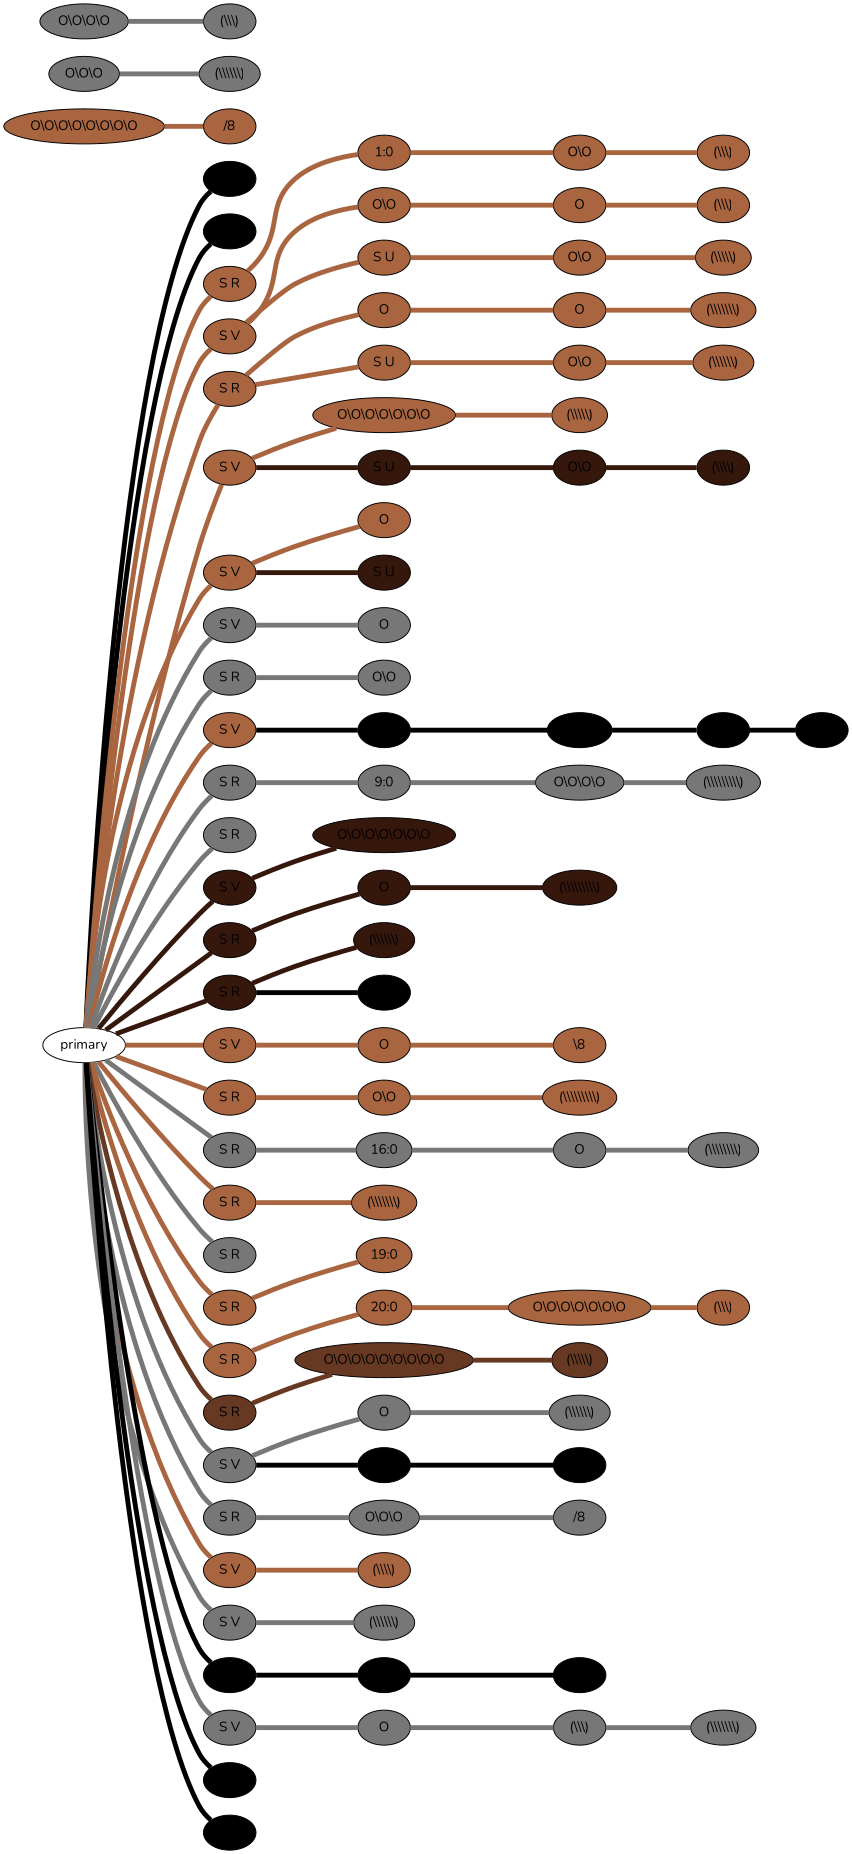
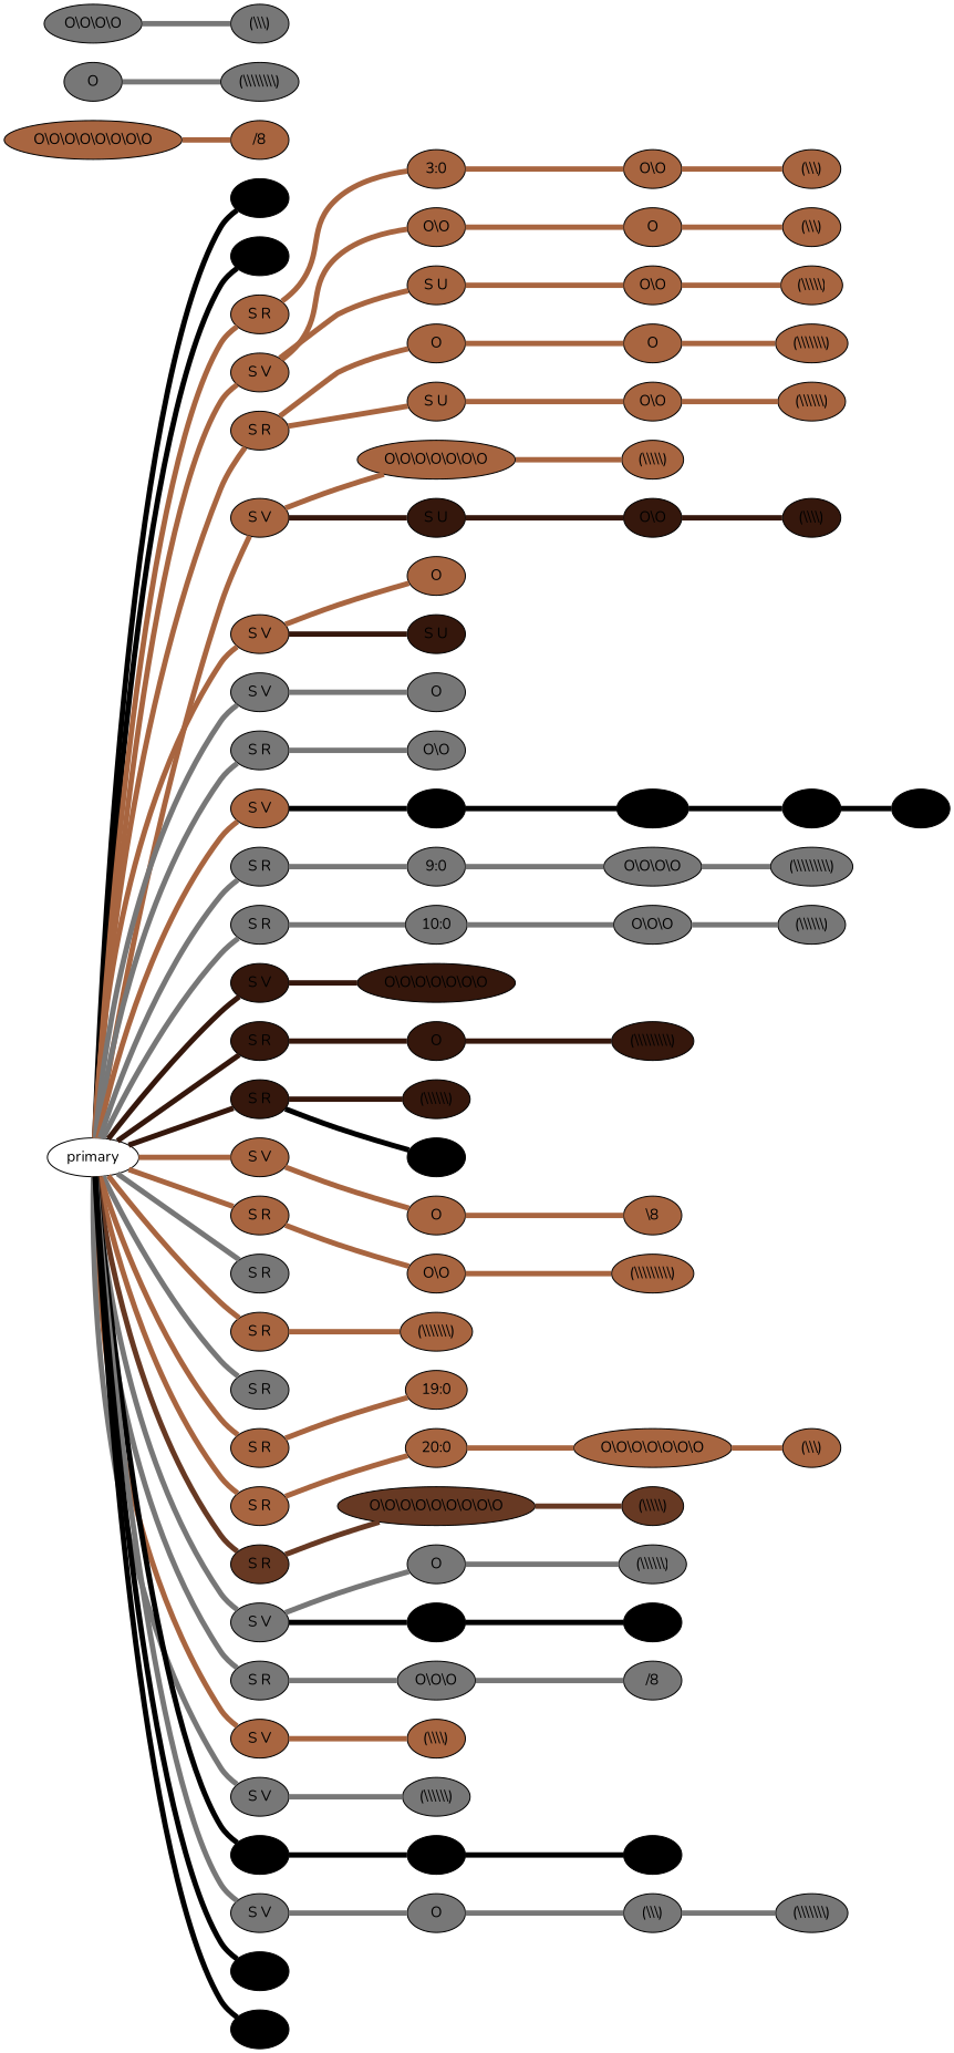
  graph {
    fontname=Nunito
    rankdir=LR
    node [fillcolor="#A86540" fontname=Nunito qtype=knot_node style=filled knot_spin=Z]
    edge [color="#A86540" fontname=Nunito penwidth=5 qtype=knot_link]
    n1 [fillcolor="#000000" label=" " pendant_colors="#000000" qtype=pendant_node knot_spin=""]
    primary [fillcolor="" qtype="" style="" knot_spin=""]
    n3 [fillcolor="#000000" label=" " pendant_colors="#000000" qtype=pendant_node knot_spin=""]
    n4 [label="S R" pendant_attach=R pendant_colors="#A86540" pendant_length=44 pendant_ply=S qtype=pendant_node knot_spin=""]
    n5 [label="S V" pendant_attach=V pendant_colors="#A86540" pendant_length=41 pendant_ply=S qtype=pendant_node knot_spin=""]
    n6 [label="S R" pendant_attach=R pendant_colors="#A86540" pendant_length=45 pendant_ply=S qtype=pendant_node knot_spin=""]
    n7 [label="S V" pendant_attach=V pendant_colors="#A86540" pendant_length=36 pendant_ply=S qtype=pendant_node knot_spin=""]
    n8 [label="S V" pendant_attach=V pendant_colors="#A86540" pendant_length=38 pendant_ply=S qtype=pendant_node knot_spin=""]
    n9 [fillcolor="#777777" label="S V" pendant_attach=V pendant_colors="#777777" pendant_length=43 pendant_ply=S qtype=pendant_node knot_spin=""]
    n10 [fillcolor="#777777" label="S R" pendant_attach=R pendant_colors="#777777" pendant_length=45 pendant_ply=S qtype=pendant_node knot_spin=""]
    n11 [label="S V" pendant_attach=V pendant_colors="#A86540" pendant_length=43 pendant_ply=S qtype=pendant_node knot_spin=""]
    n12 [fillcolor="#777777" label="S R" pendant_attach=R pendant_colors="#777777" pendant_length=36 pendant_ply=S qtype=pendant_node knot_spin=""]
    n13 [fillcolor="#777777" label="S R" pendant_attach=R pendant_colors="#777777" pendant_length=43 pendant_ply=S qtype=pendant_node knot_spin=""]
    n14 [fillcolor="#35170C" label="S V" pendant_attach=V pendant_colors="#35170C" pendant_length=36 pendant_ply=S qtype=pendant_node knot_spin=""]
    n15 [fillcolor="#35170C" label="S R" pendant_attach=R pendant_colors="#35170C,#777777" pendant_length=28 pendant_ply=S qtype=pendant_node knot_spin=""]
    n16 [fillcolor="#35170C" label="S R" pendant_attach=R pendant_colors="#35170C" pendant_length=58 pendant_ply=S qtype=pendant_node knot_spin=""]
    n17 [label="S V" pendant_attach=V pendant_colors="#A86540" pendant_length=27 pendant_ply=S qtype=pendant_node knot_spin=""]
    n18 [label="S R" pendant_attach=R pendant_colors="#A86540" pendant_length=27 pendant_ply=S qtype=pendant_node knot_spin=""]
    n19 [fillcolor="#777777" label="S R" pendant_attach=R pendant_colors="#777777" pendant_length=28 pendant_ply=S qtype=pendant_node knot_spin=""]
    n20 [label="S R" pendant_attach=R pendant_colors="#A86540" pendant_length=37 pendant_ply=S qtype=pendant_node knot_spin=""]
    n21 [fillcolor="#777777" label="S R" pendant_attach=R pendant_colors="#777777" pendant_length=33 pendant_ply=S qtype=pendant_node knot_spin=""]
    n22 [label="S R" pendant_attach=R pendant_colors="#A86540" pendant_length=49 pendant_ply=S qtype=pendant_node knot_spin=""]
    n23 [label="S R" pendant_attach=R pendant_colors="#A86540" pendant_length=31 pendant_ply=S qtype=pendant_node knot_spin=""]
    n24 [fillcolor="#673923" label="S R" pendant_attach=R pendant_colors="#673923,#A86540" pendant_length=40 pendant_ply=S qtype=pendant_node knot_spin=""]
    n25 [fillcolor="#777777" label="S V" pendant_attach=V pendant_colors="#777777" pendant_length=40 pendant_ply=S qtype=pendant_node knot_spin=""]
    n26 [fillcolor="#777777" label="S R" pendant_attach=R pendant_colors="#777777" pendant_length=33 pendant_ply=S qtype=pendant_node knot_spin=""]
    n27 [label="S V" pendant_attach=V pendant_colors="#A86540" pendant_length=40 pendant_ply=S qtype=pendant_node knot_spin=""]
    n28 [fillcolor="#777777" label="S V" pendant_attach=V pendant_colors="#777777" pendant_length=43 pendant_ply=S qtype=pendant_node knot_spin=""]
    n29 [fillcolor="#000000" label="S V" pendant_attach=V pendant_colors="#000000" pendant_length=22 pendant_ply=S qtype=pendant_node knot_spin=""]
    n30 [fillcolor="#777777" label="S V" pendant_attach=V pendant_colors="#777777" pendant_length=43 pendant_ply=S qtype=pendant_node knot_spin=""]
    n31 [fillcolor="#000000" label=" " pendant_colors="#000000" qtype=pendant_node knot_spin=""]
    n32 [fillcolor="#000000" label=" " pendant_colors="#000000" qtype=pendant_node knot_spin=""]
-   "1:0" [knot_position=4.5 knot_value=4]
+   "1:0" [knot_position=4.5 knot_value=4 label="3:0"]
    n34 [knot_position=9.0 knot_type=S knot_value=2 label="O\\O"]
    n35 [label="S U" pendant_attach=U pendant_colors="#A86540" pendant_length=39 pendant_ply=S qtype=pendant_node knot_spin=""]
    n36 [knot_position=9.0 knot_type=S knot_value=1 label=O]
    n37 [label="S U" pendant_attach=U pendant_colors="#A86540" pendant_length=30 pendant_ply=S qtype=pendant_node knot_spin=""]
    n38 [knot_position=12.5 knot_type=S knot_value=7 label="O\\O\\O\\O\\O\\O\\O"]
    n39 [fillcolor="#35170C" label="S U" pendant_attach=U pendant_colors="#35170C,#A86540" pendant_length=27 pendant_ply=S qtype=pendant_node knot_spin=""]
    n40 [knot_position=11.0 knot_type=S knot_value=1 label=O]
    n41 [fillcolor="#35170C" label="S U" pendant_attach=U pendant_colors="#35170C,#A86540" pendant_length=30 pendant_ply=S qtype=pendant_node knot_spin=""]
    n42 [fillcolor="#777777" knot_position=17.0 knot_type=S knot_value=1 label=O]
    n43 [fillcolor="#777777" knot_position=17.5 knot_type=S knot_value=2 label="O\\O"]
    n44 [fillcolor="#000000" label="S U" pendant_attach=U pendant_colors="#000000,#777777" pendant_length=33 pendant_ply=S qtype=pendant_node knot_spin=""]
    "9:0" [fillcolor="#777777" knot_position=6.5 knot_value=2]
+   "10:0" [fillcolor="#777777" knot_position=6.5 knot_value=1]
    n47 [fillcolor="#35170C" knot_position=13.0 knot_type=S knot_value=7 label="O\\O\\O\\O\\O\\O\\O"]
    n48 [fillcolor="#35170C" knot_position=12.0 knot_type=S knot_value=1 label=O]
    n49 [fillcolor="#35170C" knot_position=27.5 knot_type=L knot_value=6 label="(\\\\\\\\\\\\)"]
    n50 [fillcolor="#000000" label="S U" pendant_attach=U pendant_colors="#000000,#000000,#000000" pendant_length=34 pendant_ply=S qtype=pendant_node knot_spin=""]
    n51 [knot_position=14.5 knot_type=S knot_value=1 label=O]
    n52 [knot_position=14.5 knot_type=S knot_value=2 label="O\\O"]
-   "16:0" [fillcolor="#777777" knot_position=3.0 knot_value=9]
    n54 [knot_position=20.5 knot_type=L knot_value=7 label="(\\\\\\\\\\\\\\)"]
    "19:0" [knot_position=4.5 knot_value=2]
    "20:0" [knot_position=4.5 knot_value=2]
    n57 [fillcolor="#673923" knot_position=11.0 knot_type=S knot_value=9 label="O\\O\\O\\O\\O\\O\\O\\O\\O"]
    n58 [fillcolor="#777777" knot_position=10.0 knot_type=S knot_value=1 label=O]
    n59 [fillcolor="#000000" label="S U" pendant_attach=U pendant_colors="#000000" pendant_length=15 pendant_ply=S qtype=pendant_node knot_spin=""]
    n60 [fillcolor="#777777" knot_position=9.5 knot_type=S knot_value=3 label="O\\O\\O"]
    n61 [knot_position=16.0 knot_type=L knot_value=4 label="(\\\\\\\\)"]
    n62 [fillcolor="#777777" knot_position=16.0 knot_type=L knot_value=6 label="(\\\\\\\\\\\\)"]
    n63 [fillcolor="#000000" knot_position=6.5 knot_type=S knot_value=1 label=O]
    n64 [fillcolor="#777777" knot_position=7.5 knot_type=S knot_value=1 label=O]
    n65 [knot_position=18.0 knot_type=S knot_value=2 label="O\\O"]
    n66 [knot_position=30.5 knot_type=L knot_value=3 label="(\\\\\\)"]
    n67 [knot_position=19.0 knot_type=S knot_value=1 label=O]
    n68 [knot_position=15.5 knot_type=S knot_value=2 label="O\\O"]
    n69 [knot_position=32.0 knot_type=L knot_value=3 label="(\\\\\\)"]
    n70 [knot_position=26.5 knot_type=L knot_value=5 label="(\\\\\\\\\\)"]
    n71 [knot_position=19.5 knot_type=S knot_value=1 label=O]
    n72 [knot_position=15.5 knot_type=S knot_value=2 label="O\\O"]
    n73 [knot_position=32.0 knot_type=L knot_value=7 label="(\\\\\\\\\\\\\\)"]
    n74 [knot_position=26.0 knot_type=L knot_value=6 label="(\\\\\\\\\\\\)"]
    n75 [knot_position=25.0 knot_type=L knot_value=5 label="(\\\\\\\\\\)"]
    n76 [fillcolor="#35170C" knot_position=12.0 knot_type=S knot_value=2 label="O\\O"]
    n77 [fillcolor="#35170C" knot_position=17.0 knot_type=L knot_value=4 label="(\\\\\\\\)"]
    "8s1:0" [fillcolor="#000000" knot_position=5.5 knot_value=1]
    n79 [knot_position=14.0 knot_type=S knot_value=8 label="O\\O\\O\\O\\O\\O\\O\\O"]
    n80 [knot_position=23.0 knot_spin=S knot_type=E knot_value=1 label="/8"]
    n81 [fillcolor="#000000" knot_position=15.0 knot_type=S knot_value=1 label=O]
    n82 [fillcolor="#000000" knot_position=21.5 knot_type=L knot_value=4 label="(\\\\\\\\)"]
    n83 [fillcolor="#777777" knot_position=13.5 knot_type=S knot_value=4 label="O\\O\\O\\O"]
    n84 [fillcolor="#777777" knot_position=23.5 knot_type=L knot_value=9 label="(\\\\\\\\\\\\\\\\\\)"]
    n85 [fillcolor="#777777" knot_position=15.0 knot_type=S knot_value=3 label="O\\O\\O"]
    n86 [fillcolor="#777777" knot_position=30.0 knot_type=L knot_value=6 label="(\\\\\\\\\\\\)"]
    n87 [fillcolor="#35170C" knot_position=20.0 knot_type=L knot_value=9 label="(\\\\\\\\\\\\\\\\\\)"]
    n88 [knot_position=23.0 knot_type=E knot_value=1 label="\\8"]
    n89 [knot_position=23.5 knot_type=L knot_value=9 label="(\\\\\\\\\\\\\\\\\\)"]
    n90 [fillcolor="#777777" knot_position=12.5 knot_type=S knot_value=1 label=O]
    n91 [fillcolor="#777777" knot_position=20.0 knot_type=L knot_value=8 label="(\\\\\\\\\\\\\\\\)"]
    n92 [fillcolor="#777777" knot_position=10.0 knot_type=S knot_value=4 label="O\\O\\O\\O"]
    n93 [fillcolor="#777777" knot_position=20.5 knot_type=L knot_value=3 label="(\\\\\\)"]
    n94 [knot_position=9.5 knot_type=S knot_value=7 label="O\\O\\O\\O\\O\\O\\O"]
    n95 [knot_position=19.5 knot_type=L knot_value=3 label="(\\\\\\)"]
    n96 [fillcolor="#673923" knot_position=20.5 knot_type=L knot_value=5 label="(\\\\\\\\\\)"]
    n97 [fillcolor="#777777" knot_position=19.0 knot_type=L knot_value=6 label="(\\\\\\\\\\\\)"]
    n98 [fillcolor="#000000" knot_position=6.5 knot_spin=S knot_type=E knot_value=1 label="/8"]
    n99 [fillcolor="#777777" knot_position=18.5 knot_spin=S knot_type=E knot_value=1 label="/8"]
    n100 [fillcolor="#000000" knot_position=13.5 knot_spin=S knot_type=E knot_value=1 label="/8"]
    n101 [fillcolor="#777777" knot_position=20.0 knot_type=L knot_value=3 label="(\\\\\\)"]
    n102 [fillcolor="#777777" knot_position=31.0 knot_type=L knot_value=7 label="(\\\\\\\\\\\\\\)"]
    primary -- n1 [color="#000000" qtype=pendant_link]
    primary -- n3 [color="#000000" qtype=pendant_link]
    primary -- n4 [qtype=pendant_link]
    primary -- n5 [qtype=pendant_link]
    primary -- n6 [qtype=pendant_link]
    primary -- n7 [qtype=pendant_link]
    primary -- n8 [qtype=pendant_link]
    primary -- n9 [color="#777777" qtype=pendant_link]
    primary -- n10 [color="#777777" qtype=pendant_link]
    primary -- n11 [qtype=pendant_link]
    primary -- n12 [color="#777777" qtype=pendant_link]
    primary -- n13 [color="#777777" qtype=pendant_link]
    primary -- n14 [color="#35170C" qtype=pendant_link]
    primary -- n15 [color="#35170C" qtype=pendant_link]
    primary -- n16 [color="#35170C" qtype=pendant_link]
    primary -- n17 [qtype=pendant_link]
    primary -- n18 [qtype=pendant_link]
    primary -- n19 [color="#777777" qtype=pendant_link]
    primary -- n20 [qtype=pendant_link]
    primary -- n21 [color="#777777" qtype=pendant_link]
    primary -- n22 [qtype=pendant_link]
    primary -- n23 [qtype=pendant_link]
    primary -- n24 [color="#673923" qtype=pendant_link]
    primary -- n25 [color="#777777" qtype=pendant_link]
    primary -- n26 [color="#777777" qtype=pendant_link]
    primary -- n27 [qtype=pendant_link]
    primary -- n28 [color="#777777" qtype=pendant_link]
    primary -- n29 [color="#000000" qtype=pendant_link]
    primary -- n30 [color="#777777" qtype=pendant_link]
    primary -- n31 [color="#000000" qtype=pendant_link]
    primary -- n32 [color="#000000" qtype=pendant_link]
    n4 -- "1:0"
    n5 -- n34
    n5 -- n35 [qtype=pendant_link]
    n6 -- n36
    n6 -- n37 [qtype=pendant_link]
    n7 -- n38
    n7 -- n39 [color="#35170C" qtype=pendant_link]
    n8 -- n40
    n8 -- n41 [color="#35170C" qtype=pendant_link]
    n9 -- n42 [color="#777777"]
    n10 -- n43 [color="#777777"]
    n11 -- n44 [color="#000000" qtype=pendant_link]
    n12 -- "9:0" [color="#777777"]
+   n13 -- "10:0" [color="#777777"]
    n14 -- n47 [color="#35170C"]
    n15 -- n48 [color="#35170C"]
    n16 -- n49 [color="#35170C"]
    n16 -- n50 [color="#000000" qtype=pendant_link]
    n17 -- n51
    n18 -- n52
-   n19 -- "16:0" [color="#777777"]
    n20 -- n54
    n22 -- "19:0"
    n23 -- "20:0"
    n24 -- n57 [color="#673923"]
    n25 -- n58 [color="#777777"]
    n25 -- n59 [color="#000000" qtype=pendant_link]
    n26 -- n60 [color="#777777"]
    n27 -- n61
    n28 -- n62 [color="#777777"]
    n29 -- n63 [color="#000000"]
    n30 -- n64 [color="#777777"]
    "1:0" -- n65
    n34 -- n67
    n35 -- n68
    n36 -- n71
    n37 -- n72
    n38 -- n75
    n39 -- n76 [color="#35170C"]
    n44 -- "8s1:0" [color="#000000"]
    "9:0" -- n83 [color="#777777"]
+   "10:0" -- n85 [color="#777777"]
    n48 -- n87 [color="#35170C"]
    n51 -- n88
    n52 -- n89
-   "16:0" -- n90 [color="#777777"]
    "20:0" -- n94
    n57 -- n96 [color="#673923"]
    n58 -- n97 [color="#777777"]
    n59 -- n98 [color="#000000"]
    n60 -- n99 [color="#777777"]
    n63 -- n100 [color="#000000"]
    n64 -- n101 [color="#777777"]
    n65 -- n66
    n67 -- n69
    n68 -- n70
    n71 -- n73
    n72 -- n74
    n76 -- n77 [color="#35170C"]
    "8s1:0" -- n81 [color="#000000"]
    n79 -- n80
    n81 -- n82 [color="#000000"]
    n83 -- n84 [color="#777777"]
    n85 -- n86 [color="#777777"]
    n90 -- n91 [color="#777777"]
    n92 -- n93 [color="#777777"]
    n94 -- n95
    n101 -- n102 [color="#777777"]
  }
